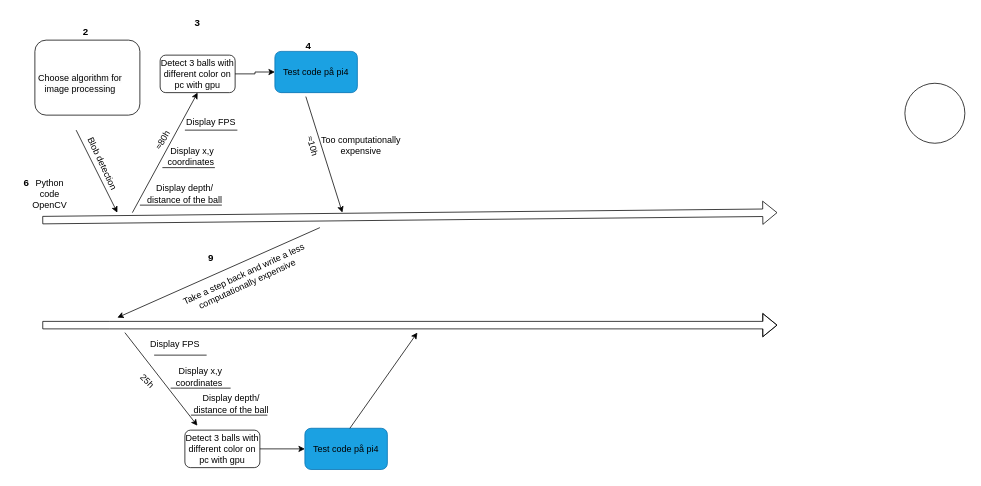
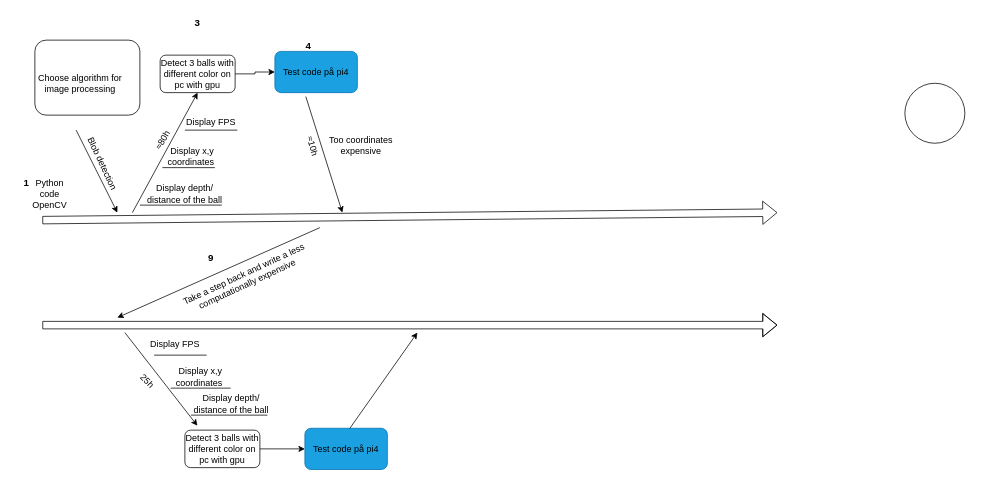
  <mxCell id="0" />
  <mxCell id="1" parent="0" />
  <mxCell id="2" value="" style="shape=flexArrow;endArrow=classic;html=1;rounded=0;" parent="1" edge="1"><mxGeometry width="50" height="50" relative="1" as="geometry"><mxPoint x="56" y="293" as="sourcePoint" /><mxPoint x="1036" y="283" as="targetPoint" /></mxGeometry></mxCell>
  <mxCell id="3" value="" style="endArrow=classic;html=1;rounded=0;exitX=0.5;exitY=1;exitDx=0;exitDy=0;" parent="1" edge="1"><mxGeometry width="50" height="50" relative="1" as="geometry"><mxPoint x="101" y="173" as="sourcePoint" /><mxPoint x="156" y="283" as="targetPoint" /></mxGeometry></mxCell>
  <mxCell id="4" value="Blob detection" style="text;html=1;strokeColor=none;fillColor=none;align=center;verticalAlign=middle;whiteSpace=wrap;rounded=0;rotation=65;" parent="1" vertex="1"><mxGeometry x="86" y="203" width="100" height="30" as="geometry" /></mxCell>
  <mxCell id="5" value="" style="rounded=1;whiteSpace=wrap;html=1;" parent="1" vertex="1"><mxGeometry x="213" y="73" width="100" height="50" as="geometry" /></mxCell>
  <mxCell id="6" value="" style="endArrow=classic;html=1;rounded=0;entryX=0.5;entryY=1;entryDx=0;entryDy=0;" parent="1" target="5" edge="1"><mxGeometry width="50" height="50" relative="1" as="geometry"><mxPoint x="176" y="283" as="sourcePoint" /><mxPoint x="236" y="123" as="targetPoint" /></mxGeometry></mxCell>
  <mxCell id="7" style="edgeStyle=orthogonalEdgeStyle;rounded=0;orthogonalLoop=1;jettySize=auto;html=1;exitX=1;exitY=0.5;exitDx=0;exitDy=0;entryX=0;entryY=0.5;entryDx=0;entryDy=0;" parent="1" source="8" target="18" edge="1"><mxGeometry relative="1" as="geometry" /></mxCell>
  <mxCell id="8" value="Detect 3 balls with different color on pc with gpu" style="text;html=1;strokeColor=none;fillColor=none;align=center;verticalAlign=middle;whiteSpace=wrap;rounded=0;" parent="1" vertex="1"><mxGeometry x="213" y="83" width="100" height="30" as="geometry" /></mxCell>
  <mxCell id="9" value="Display depth/ distance of the ball" style="text;html=1;strokeColor=none;fillColor=none;align=center;verticalAlign=middle;whiteSpace=wrap;rounded=0;" parent="1" vertex="1"><mxGeometry x="186" y="243" width="120" height="30" as="geometry" /></mxCell>
  <mxCell id="10" value="Display x,y coordinates&amp;nbsp;" style="text;html=1;strokeColor=none;fillColor=none;align=center;verticalAlign=middle;whiteSpace=wrap;rounded=0;" parent="1" vertex="1"><mxGeometry x="216" y="193" width="80" height="30" as="geometry" /></mxCell>
  <mxCell id="11" value="Display FPS" style="text;html=1;strokeColor=none;fillColor=none;align=center;verticalAlign=middle;whiteSpace=wrap;rounded=0;" parent="1" vertex="1"><mxGeometry x="246" y="148" width="70" height="30" as="geometry" /></mxCell>
  <mxCell id="12" value="" style="endArrow=none;html=1;rounded=0;exitX=0;exitY=1;exitDx=0;exitDy=0;entryX=1;entryY=1;entryDx=0;entryDy=0;" parent="1" edge="1"><mxGeometry width="50" height="50" relative="1" as="geometry"><mxPoint x="246" y="173" as="sourcePoint" /><mxPoint x="316" y="173" as="targetPoint" /></mxGeometry></mxCell>
  <mxCell id="13" value="" style="endArrow=none;html=1;rounded=0;exitX=0;exitY=1;exitDx=0;exitDy=0;" parent="1" source="10" edge="1"><mxGeometry width="50" height="50" relative="1" as="geometry"><mxPoint x="336" y="253" as="sourcePoint" /><mxPoint x="286" y="223" as="targetPoint" /></mxGeometry></mxCell>
  <mxCell id="14" value="" style="endArrow=none;html=1;rounded=0;exitX=0;exitY=1;exitDx=0;exitDy=0;entryX=0.911;entryY=0.999;entryDx=0;entryDy=0;entryPerimeter=0;" parent="1" source="9" target="9" edge="1"><mxGeometry width="50" height="50" relative="1" as="geometry"><mxPoint x="336" y="253" as="sourcePoint" /><mxPoint x="286" y="273" as="targetPoint" /></mxGeometry></mxCell>
  <mxCell id="15" value="Python code OpenCV" style="text;html=1;strokeColor=none;fillColor=none;align=center;verticalAlign=middle;whiteSpace=wrap;rounded=0;" parent="1" vertex="1"><mxGeometry x="36" y="243" width="60" height="30" as="geometry" /></mxCell>
  <mxCell id="16" value="&amp;nbsp;≈80h" style="text;html=1;strokeColor=none;fillColor=none;align=center;verticalAlign=middle;whiteSpace=wrap;rounded=0;rotation=-60;" parent="1" vertex="1"><mxGeometry x="206" y="178" width="20" height="20" as="geometry" /></mxCell>
  <mxCell id="17" value="" style="rounded=1;whiteSpace=wrap;html=1;fillColor=#1ba1e2;fontColor=#ffffff;strokeColor=#006EAF;" parent="1" vertex="1"><mxGeometry x="366" y="68" width="110" height="55" as="geometry" /></mxCell>
  <mxCell id="18" value="Test code på pi4" style="text;html=1;strokeColor=none;fillColor=none;align=center;verticalAlign=middle;whiteSpace=wrap;rounded=0;" parent="1" vertex="1"><mxGeometry x="366" y="80.5" width="110" height="30" as="geometry" /></mxCell>
  <mxCell id="19" value="" style="endArrow=classic;html=1;rounded=0;exitX=0.375;exitY=1.096;exitDx=0;exitDy=0;exitPerimeter=0;" parent="1" source="17" edge="1"><mxGeometry width="50" height="50" relative="1" as="geometry"><mxPoint x="366" y="303" as="sourcePoint" /><mxPoint x="456" y="283" as="targetPoint" /></mxGeometry></mxCell>
  <mxCell id="20" value="&amp;nbsp;≈10h" style="text;html=1;strokeColor=none;fillColor=none;align=center;verticalAlign=middle;whiteSpace=wrap;rounded=0;rotation=75;" parent="1" vertex="1"><mxGeometry x="386" y="178" width="60" height="30" as="geometry" /></mxCell>
- <mxCell id="21" value="Too computationally expensive" style="text;html=1;strokeColor=none;fillColor=none;align=center;verticalAlign=middle;whiteSpace=wrap;rounded=0;" parent="1" vertex="1"><mxGeometry x="426" y="178" width="110" height="30" as="geometry" /></mxCell>
+ <mxCell id="21" value="Too coordinates expensive" style="text;html=1;strokeColor=none;fillColor=none;align=center;verticalAlign=middle;whiteSpace=wrap;rounded=0;" parent="1" vertex="1"><mxGeometry x="426" y="178" width="110" height="30" as="geometry" /></mxCell>
  <mxCell id="22" value="" style="shape=flexArrow;endArrow=classic;html=1;rounded=0;" parent="1" edge="1"><mxGeometry width="50" height="50" relative="1" as="geometry"><mxPoint x="56" y="433" as="sourcePoint" /><mxPoint x="1036" y="433" as="targetPoint" /><Array as="points"><mxPoint x="146" y="433" /></Array></mxGeometry></mxCell>
  <mxCell id="23" value="" style="endArrow=classic;html=1;rounded=0;" parent="1" edge="1"><mxGeometry width="50" height="50" relative="1" as="geometry"><mxPoint x="426" y="303" as="sourcePoint" /><mxPoint x="156" y="423" as="targetPoint" /></mxGeometry></mxCell>
  <mxCell id="24" value="Take a step back and write a&amp;nbsp;less computationally expensive&amp;nbsp;&lt;br&gt;&amp;nbsp;" style="text;html=1;strokeColor=none;fillColor=none;align=center;verticalAlign=middle;whiteSpace=wrap;rounded=0;rotation=-25;" parent="1" vertex="1"><mxGeometry x="226" y="333" width="210" height="90" as="geometry" /></mxCell>
  <mxCell id="25" value="" style="rounded=1;whiteSpace=wrap;html=1;" parent="1" vertex="1"><mxGeometry x="246" y="573" width="100" height="50" as="geometry" /></mxCell>
  <mxCell id="26" style="edgeStyle=orthogonalEdgeStyle;rounded=0;orthogonalLoop=1;jettySize=auto;html=1;exitX=1;exitY=0.5;exitDx=0;exitDy=0;" parent="1" source="27" target="39" edge="1"><mxGeometry relative="1" as="geometry" /></mxCell>
  <mxCell id="27" value="Detect 3 balls with different color on pc with gpu" style="text;html=1;strokeColor=none;fillColor=none;align=center;verticalAlign=middle;whiteSpace=wrap;rounded=0;" parent="1" vertex="1"><mxGeometry x="246" y="583" width="100" height="30" as="geometry" /></mxCell>
  <mxCell id="28" value="" style="endArrow=classic;html=1;rounded=0;entryX=0.167;entryY=-0.118;entryDx=0;entryDy=0;entryPerimeter=0;" parent="1" target="25" edge="1"><mxGeometry width="50" height="50" relative="1" as="geometry"><mxPoint x="166" y="443" as="sourcePoint" /><mxPoint x="396" y="383" as="targetPoint" /><Array as="points" /></mxGeometry></mxCell>
  <mxCell id="29" value="Display depth/ distance of the ball" style="text;html=1;strokeColor=none;fillColor=none;align=center;verticalAlign=middle;whiteSpace=wrap;rounded=0;" parent="1" vertex="1"><mxGeometry x="248" y="523" width="120" height="30" as="geometry" /></mxCell>
  <mxCell id="30" value="Display x,y coordinates&amp;nbsp;" style="text;html=1;strokeColor=none;fillColor=none;align=center;verticalAlign=middle;whiteSpace=wrap;rounded=0;" parent="1" vertex="1"><mxGeometry x="227" y="487" width="80" height="30" as="geometry" /></mxCell>
  <mxCell id="31" value="" style="endArrow=none;html=1;rounded=0;exitX=0;exitY=1;exitDx=0;exitDy=0;entryX=1;entryY=1;entryDx=0;entryDy=0;" parent="1" source="30" target="30" edge="1"><mxGeometry width="50" height="50" relative="1" as="geometry"><mxPoint x="246" y="553" as="sourcePoint" /><mxPoint x="196" y="523" as="targetPoint" /></mxGeometry></mxCell>
  <mxCell id="32" value="" style="endArrow=none;html=1;rounded=0;exitX=0.05;exitY=1;exitDx=0;exitDy=0;exitPerimeter=0;" parent="1" source="29" edge="1"><mxGeometry width="50" height="50" relative="1" as="geometry"><mxPoint x="286" y="563" as="sourcePoint" /><mxPoint x="356" y="553" as="targetPoint" /></mxGeometry></mxCell>
  <mxCell id="33" value="Display FPS" style="text;html=1;strokeColor=none;fillColor=none;align=center;verticalAlign=middle;whiteSpace=wrap;rounded=0;" parent="1" vertex="1"><mxGeometry x="198" y="443" width="70" height="30" as="geometry" /></mxCell>
  <mxCell id="34" value="" style="endArrow=none;html=1;rounded=0;exitX=0;exitY=1;exitDx=0;exitDy=0;entryX=1;entryY=1;entryDx=0;entryDy=0;" parent="1" edge="1"><mxGeometry width="50" height="50" relative="1" as="geometry"><mxPoint x="205" y="473" as="sourcePoint" /><mxPoint x="275" y="473" as="targetPoint" /></mxGeometry></mxCell>
  <mxCell id="35" value="25h" style="text;html=1;strokeColor=none;fillColor=none;align=center;verticalAlign=middle;whiteSpace=wrap;rounded=0;rotation=45;" parent="1" vertex="1"><mxGeometry x="166" y="493" width="60" height="30" as="geometry" /></mxCell>
  <mxCell id="36" value="" style="rounded=1;whiteSpace=wrap;html=1;" parent="1" vertex="1"><mxGeometry x="46" y="53" width="140" height="100" as="geometry" /></mxCell>
  <mxCell id="37" value="&#10;&lt;span style=&quot;color: rgb(0, 0, 0); font-family: Helvetica; font-size: 12px; font-style: normal; font-variant-ligatures: normal; font-variant-caps: normal; font-weight: 400; letter-spacing: normal; orphans: 2; text-align: center; text-indent: 0px; text-transform: none; widows: 2; word-spacing: 0px; -webkit-text-stroke-width: 0px; background-color: rgb(251, 251, 251); text-decoration-thickness: initial; text-decoration-style: initial; text-decoration-color: initial; float: none; display: inline !important;&quot;&gt;Choose algorithm for image processing&lt;/span&gt;&#10;&#10;" style="text;html=1;strokeColor=none;fillColor=none;align=center;verticalAlign=middle;whiteSpace=wrap;rounded=0;" parent="1" vertex="1"><mxGeometry x="48.5" y="103" width="115" height="30" as="geometry" /></mxCell>
  <mxCell id="38" style="edgeStyle=orthogonalEdgeStyle;rounded=0;orthogonalLoop=1;jettySize=auto;html=1;exitX=0.5;exitY=0;exitDx=0;exitDy=0;" parent="1" source="39" edge="1"><mxGeometry relative="1" as="geometry"><mxPoint x="460.739" y="570.217" as="targetPoint" /></mxGeometry></mxCell>
  <mxCell id="39" value="" style="rounded=1;whiteSpace=wrap;html=1;fillColor=#1ba1e2;fontColor=#ffffff;strokeColor=#006EAF;" parent="1" vertex="1"><mxGeometry x="406" y="570.5" width="110" height="55" as="geometry" /></mxCell>
  <mxCell id="40" value="Test code på pi4" style="text;html=1;strokeColor=none;fillColor=none;align=center;verticalAlign=middle;whiteSpace=wrap;rounded=0;" parent="1" vertex="1"><mxGeometry x="406" y="583" width="110" height="30" as="geometry" /></mxCell>
  <mxCell id="41" value="" style="endArrow=classic;html=1;rounded=0;" parent="1" edge="1"><mxGeometry width="50" height="50" relative="1" as="geometry"><mxPoint x="466" y="570.5" as="sourcePoint" /><mxPoint x="556" y="443" as="targetPoint" /><Array as="points" /></mxGeometry></mxCell>
- <mxCell id="42" value="&lt;b&gt;&lt;font style=&quot;font-size: 13px;&quot;&gt;6&lt;/font&gt;&lt;/b&gt;" style="text;html=1;strokeColor=none;fillColor=none;align=center;verticalAlign=middle;whiteSpace=wrap;rounded=0;" parent="1" vertex="1"><mxGeometry x="20" y="233" width="30" height="20" as="geometry" /></mxCell>
- <mxCell id="43" value="&lt;b&gt;&lt;font style=&quot;font-size: 13px;&quot;&gt;2&lt;/font&gt;&lt;/b&gt;" style="text;html=1;strokeColor=none;fillColor=none;align=center;verticalAlign=middle;whiteSpace=wrap;rounded=0;" parent="1" vertex="1"><mxGeometry x="99" y="32" width="30" height="20" as="geometry" /></mxCell>
+ <mxCell id="42" value="&lt;b&gt;&lt;font style=&quot;font-size: 13px;&quot;&gt;1&lt;/font&gt;&lt;/b&gt;" style="text;html=1;strokeColor=none;fillColor=none;align=center;verticalAlign=middle;whiteSpace=wrap;rounded=0;" parent="1" vertex="1"><mxGeometry x="20" y="233" width="30" height="20" as="geometry" /></mxCell>
  <mxCell id="44" value="&lt;b&gt;&lt;font style=&quot;font-size: 13px;&quot;&gt;3&lt;/font&gt;&lt;/b&gt;" style="text;html=1;strokeColor=none;fillColor=none;align=center;verticalAlign=middle;whiteSpace=wrap;rounded=0;" parent="1" vertex="1"><mxGeometry x="248" y="20" width="30" height="20" as="geometry" /></mxCell>
  <mxCell id="45" value="&lt;b&gt;&lt;font style=&quot;font-size: 13px;&quot;&gt;9&lt;/font&gt;&lt;/b&gt;" style="text;html=1;strokeColor=none;fillColor=none;align=center;verticalAlign=middle;whiteSpace=wrap;rounded=0;" parent="1" vertex="1"><mxGeometry x="266" y="333" width="30" height="20" as="geometry" /></mxCell>
  <mxCell id="46" value="&lt;b&gt;&lt;font style=&quot;font-size: 13px;&quot;&gt;4&lt;/font&gt;&lt;/b&gt;" style="text;html=1;strokeColor=none;fillColor=none;align=center;verticalAlign=middle;whiteSpace=wrap;rounded=0;" parent="1" vertex="1"><mxGeometry x="396" y="50" width="30" height="20" as="geometry" /></mxCell>
  <mxCell id="47" value="" style="ellipse;whiteSpace=wrap;html=1;aspect=fixed;" vertex="1" parent="1"><mxGeometry x="1206" y="110.5" width="80" height="80" as="geometry" /></mxCell>
